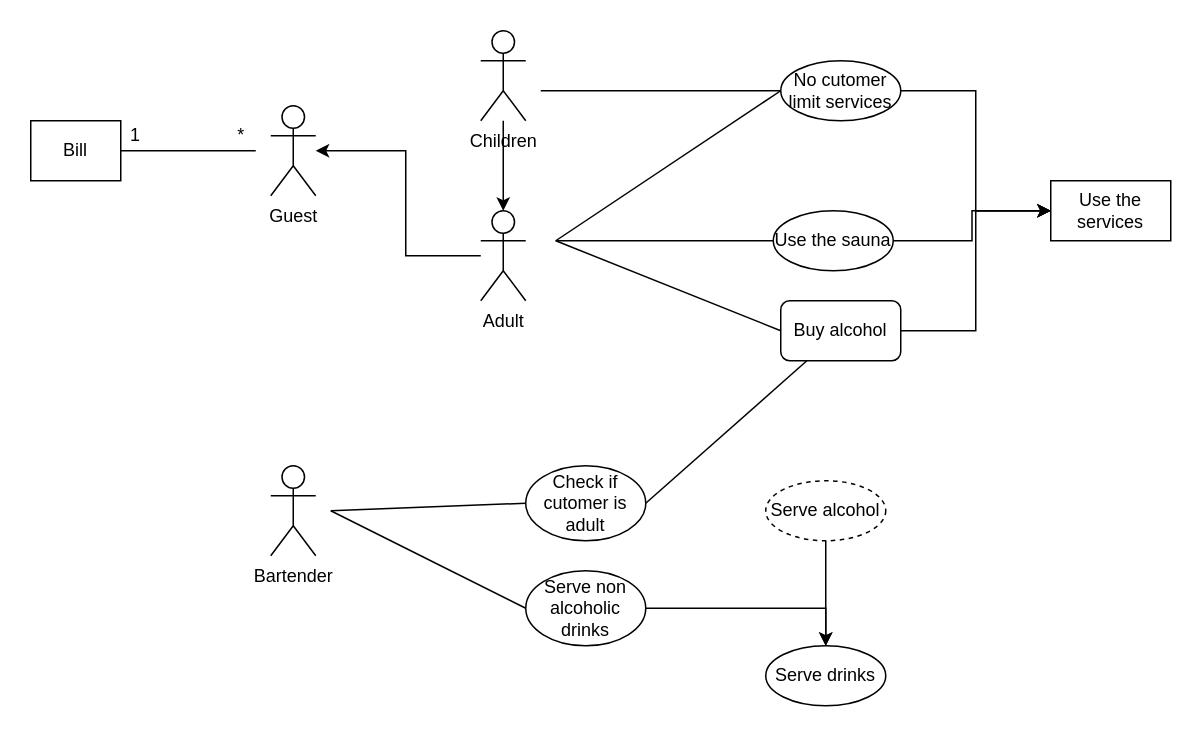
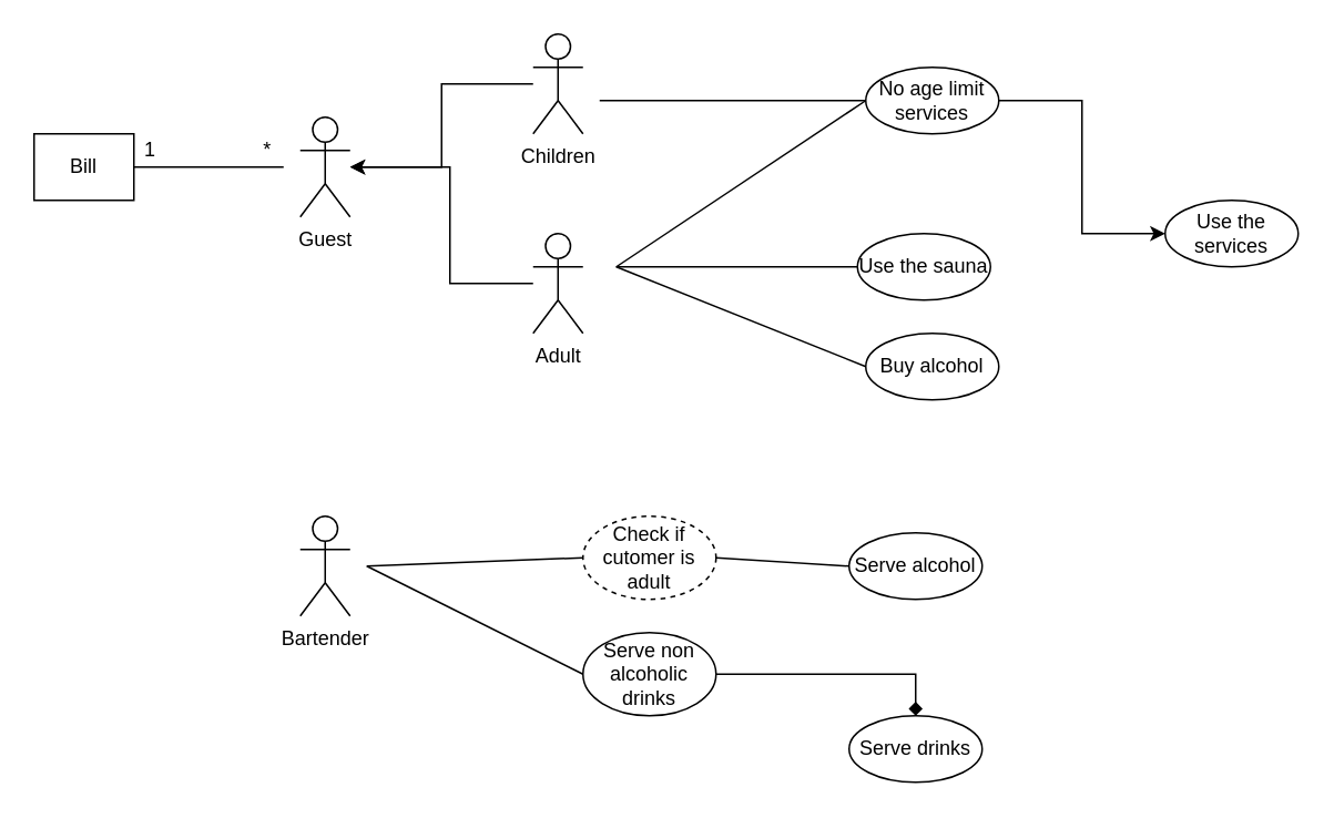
  <mxCell id="0" />
  <mxCell id="1" parent="0" />
  <mxCell id="2" value="Guest" style="shape=umlActor;verticalLabelPosition=bottom;verticalAlign=top;html=1;outlineConnect=0;fontFamily=Helvetica;" vertex="1" parent="1"><mxGeometry x="180" y="70" width="30" height="60" as="geometry" /></mxCell>
  <mxCell id="3" value="Bill" style="rounded=0;whiteSpace=wrap;html=1;gradientColor=none;fontFamily=Helvetica;" vertex="1" parent="1"><mxGeometry x="20" y="80" width="60" height="40" as="geometry" /></mxCell>
  <mxCell id="4" value="" style="endArrow=none;html=1;fontFamily=Helvetica;exitX=1;exitY=0.5;exitDx=0;exitDy=0;" edge="1" parent="1" source="3"><mxGeometry width="50" height="50" relative="1" as="geometry"><mxPoint x="390" y="210" as="sourcePoint" /><mxPoint x="170" y="100" as="targetPoint" /></mxGeometry></mxCell>
  <mxCell id="5" value="1" style="text;html=1;strokeColor=none;fillColor=none;align=center;verticalAlign=middle;whiteSpace=wrap;rounded=0;fontFamily=Helvetica;" vertex="1" parent="1"><mxGeometry x="70" y="80" width="40" height="20" as="geometry" /></mxCell>
  <mxCell id="6" value="*" style="text;html=1;align=center;verticalAlign=middle;resizable=0;points=[];autosize=1;fontFamily=Helvetica;" vertex="1" parent="1"><mxGeometry x="150" y="80" width="20" height="20" as="geometry" /></mxCell>
- <mxCell id="7" value="Use the services" style="whiteSpace=wrap;html=1;gradientColor=none;fontFamily=Helvetica;rounded=0;" vertex="1" parent="1"><mxGeometry x="700" y="120" width="80" height="40" as="geometry" /></mxCell>
- <mxCell id="8" style="edgeStyle=orthogonalEdgeStyle;rounded=0;orthogonalLoop=1;jettySize=auto;html=1;entryX=0;entryY=0.5;entryDx=0;entryDy=0;fontFamily=Helvetica;" edge="1" parent="1" source="9" target="7"><mxGeometry relative="1" as="geometry" /></mxCell>
+ <mxCell id="7" value="Use the services" style="ellipse;whiteSpace=wrap;html=1;gradientColor=none;fontFamily=Helvetica;" vertex="1" parent="1"><mxGeometry x="700" y="120" width="80" height="40" as="geometry" /></mxCell>
  <mxCell id="9" value="Use the sauna" style="ellipse;whiteSpace=wrap;html=1;gradientColor=none;fontFamily=Helvetica;" vertex="1" parent="1"><mxGeometry x="515" y="140" width="80" height="40" as="geometry" /></mxCell>
  <mxCell id="10" value="Bartender" style="shape=umlActor;verticalLabelPosition=bottom;verticalAlign=top;html=1;outlineConnect=0;gradientColor=none;fontFamily=Helvetica;" vertex="1" parent="1"><mxGeometry x="180" y="310" width="30" height="60" as="geometry" /></mxCell>
- <mxCell id="11" style="edgeStyle=orthogonalEdgeStyle;rounded=0;orthogonalLoop=1;jettySize=auto;html=1;fontFamily=Helvetica;" edge="1" parent="1" source="12" target="14"><mxGeometry relative="1" as="geometry" /></mxCell>
+ <mxCell id="11" style="edgeStyle=orthogonalEdgeStyle;rounded=0;orthogonalLoop=1;jettySize=auto;html=1;fontFamily=Helvetica;" edge="1" parent="1" source="12" target="2"><mxGeometry relative="1" as="geometry" /></mxCell>
  <mxCell id="12" value="Children" style="shape=umlActor;verticalLabelPosition=bottom;verticalAlign=top;html=1;outlineConnect=0;gradientColor=none;fontFamily=Helvetica;" vertex="1" parent="1"><mxGeometry x="320" y="20" width="30" height="60" as="geometry" /></mxCell>
  <mxCell id="13" style="edgeStyle=orthogonalEdgeStyle;rounded=0;orthogonalLoop=1;jettySize=auto;html=1;fontFamily=Helvetica;" edge="1" parent="1" source="14"><mxGeometry relative="1" as="geometry"><mxPoint x="210" y="100" as="targetPoint" /><Array as="points"><mxPoint x="270" y="170" /><mxPoint x="270" y="100" /></Array></mxGeometry></mxCell>
  <mxCell id="14" value="Adult" style="shape=umlActor;verticalLabelPosition=bottom;verticalAlign=top;html=1;outlineConnect=0;gradientColor=none;fontFamily=Helvetica;" vertex="1" parent="1"><mxGeometry x="320" y="140" width="30" height="60" as="geometry" /></mxCell>
- <mxCell id="15" style="edgeStyle=orthogonalEdgeStyle;rounded=0;orthogonalLoop=1;jettySize=auto;html=1;entryX=0;entryY=0.5;entryDx=0;entryDy=0;fontFamily=Helvetica;" edge="1" parent="1" source="16" target="7"><mxGeometry relative="1" as="geometry" /></mxCell>
- <mxCell id="16" value="Buy alcohol" style="whiteSpace=wrap;html=1;gradientColor=none;fontFamily=Helvetica;rounded=1;" vertex="1" parent="1"><mxGeometry x="520" y="200" width="80" height="40" as="geometry" /></mxCell>
+ <mxCell id="16" value="Buy alcohol" style="ellipse;whiteSpace=wrap;html=1;gradientColor=none;fontFamily=Helvetica;" vertex="1" parent="1"><mxGeometry x="520" y="200" width="80" height="40" as="geometry" /></mxCell>
  <mxCell id="17" style="edgeStyle=orthogonalEdgeStyle;rounded=0;orthogonalLoop=1;jettySize=auto;html=1;entryX=0;entryY=0.5;entryDx=0;entryDy=0;fontFamily=Helvetica;" edge="1" parent="1" source="18" target="7"><mxGeometry relative="1" as="geometry" /></mxCell>
- <mxCell id="18" value="No cutomer limit services" style="ellipse;whiteSpace=wrap;html=1;gradientColor=none;fontFamily=Helvetica;" vertex="1" parent="1"><mxGeometry x="520" y="40" width="80" height="40" as="geometry" /></mxCell>
+ <mxCell id="18" value="No age limit services" style="ellipse;whiteSpace=wrap;html=1;gradientColor=none;fontFamily=Helvetica;" vertex="1" parent="1"><mxGeometry x="520" y="40" width="80" height="40" as="geometry" /></mxCell>
  <mxCell id="19" value="" style="endArrow=none;html=1;fontFamily=Helvetica;exitX=0;exitY=0.5;exitDx=0;exitDy=0;" edge="1" parent="1" source="18"><mxGeometry width="50" height="50" relative="1" as="geometry"><mxPoint x="390" y="190" as="sourcePoint" /><mxPoint x="360" y="60" as="targetPoint" /></mxGeometry></mxCell>
  <mxCell id="20" value="" style="endArrow=none;html=1;fontFamily=Helvetica;entryX=0;entryY=0.5;entryDx=0;entryDy=0;" edge="1" parent="1" target="18"><mxGeometry width="50" height="50" relative="1" as="geometry"><mxPoint x="370" y="160" as="sourcePoint" /><mxPoint x="440" y="140" as="targetPoint" /></mxGeometry></mxCell>
  <mxCell id="21" value="" style="endArrow=none;html=1;fontFamily=Helvetica;entryX=0;entryY=0.5;entryDx=0;entryDy=0;" edge="1" parent="1" target="9"><mxGeometry width="50" height="50" relative="1" as="geometry"><mxPoint x="370" y="160" as="sourcePoint" /><mxPoint x="440" y="140" as="targetPoint" /></mxGeometry></mxCell>
  <mxCell id="22" value="" style="endArrow=none;html=1;fontFamily=Helvetica;entryX=0;entryY=0.5;entryDx=0;entryDy=0;" edge="1" parent="1" target="16"><mxGeometry width="50" height="50" relative="1" as="geometry"><mxPoint x="370" y="160" as="sourcePoint" /><mxPoint x="440" y="140" as="targetPoint" /></mxGeometry></mxCell>
- <mxCell id="23" style="edgeStyle=orthogonalEdgeStyle;rounded=0;orthogonalLoop=1;jettySize=auto;html=1;entryX=0.5;entryY=0;entryDx=0;entryDy=0;fontFamily=Helvetica;" edge="1" parent="1" source="24" target="31"><mxGeometry relative="1" as="geometry" /></mxCell>
- <mxCell id="24" value="Serve alcohol" style="ellipse;whiteSpace=wrap;html=1;gradientColor=none;fontFamily=Helvetica;dashed=1;" vertex="1" parent="1"><mxGeometry x="510" y="320" width="80" height="40" as="geometry" /></mxCell>
- <mxCell id="25" style="edgeStyle=orthogonalEdgeStyle;rounded=0;orthogonalLoop=1;jettySize=auto;html=1;entryX=0.5;entryY=0;entryDx=0;entryDy=0;fontFamily=Helvetica;" edge="1" parent="1" source="26" target="31"><mxGeometry relative="1" as="geometry" /></mxCell>
+ <mxCell id="24" value="Serve alcohol" style="ellipse;whiteSpace=wrap;html=1;gradientColor=none;fontFamily=Helvetica;" vertex="1" parent="1"><mxGeometry x="510" y="320" width="80" height="40" as="geometry" /></mxCell>
+ <mxCell id="25" style="edgeStyle=orthogonalEdgeStyle;rounded=0;orthogonalLoop=1;jettySize=auto;html=1;entryX=0.5;entryY=0;entryDx=0;entryDy=0;fontFamily=Helvetica;endArrow=diamond;" edge="1" parent="1" source="26" target="31"><mxGeometry relative="1" as="geometry" /></mxCell>
  <mxCell id="26" value="Serve non alcoholic drinks" style="ellipse;whiteSpace=wrap;html=1;gradientColor=none;fontFamily=Helvetica;" vertex="1" parent="1"><mxGeometry x="350" y="380" width="80" height="50" as="geometry" /></mxCell>
- <mxCell id="27" value="Check if cutomer is adult" style="ellipse;whiteSpace=wrap;html=1;gradientColor=none;fontFamily=Helvetica;" vertex="1" parent="1"><mxGeometry x="350" y="310" width="80" height="50" as="geometry" /></mxCell>
+ <mxCell id="27" value="Check if cutomer is adult" style="ellipse;whiteSpace=wrap;html=1;gradientColor=none;fontFamily=Helvetica;dashed=1;" vertex="1" parent="1"><mxGeometry x="350" y="310" width="80" height="50" as="geometry" /></mxCell>
  <mxCell id="28" value="" style="endArrow=none;html=1;fontFamily=Helvetica;exitX=0;exitY=0.5;exitDx=0;exitDy=0;" edge="1" parent="1" source="27"><mxGeometry width="50" height="50" relative="1" as="geometry"><mxPoint x="390" y="310" as="sourcePoint" /><mxPoint x="220" y="340" as="targetPoint" /></mxGeometry></mxCell>
  <mxCell id="29" value="" style="endArrow=none;html=1;fontFamily=Helvetica;entryX=0;entryY=0.5;entryDx=0;entryDy=0;" edge="1" parent="1" target="26"><mxGeometry width="50" height="50" relative="1" as="geometry"><mxPoint x="220" y="340" as="sourcePoint" /><mxPoint x="440" y="260" as="targetPoint" /></mxGeometry></mxCell>
- <mxCell id="30" value="" style="endArrow=none;html=1;fontFamily=Helvetica;exitX=1;exitY=0.5;exitDx=0;exitDy=0;" edge="1" parent="1" source="27" target="16"><mxGeometry width="50" height="50" relative="1" as="geometry"><mxPoint x="390" y="310" as="sourcePoint" /><mxPoint x="440" y="260" as="targetPoint" /></mxGeometry></mxCell>
+ <mxCell id="30" value="" style="endArrow=none;html=1;fontFamily=Helvetica;exitX=1;exitY=0.5;exitDx=0;exitDy=0;entryX=0;entryY=0.5;entryDx=0;entryDy=0;" edge="1" parent="1" source="27" target="24"><mxGeometry width="50" height="50" relative="1" as="geometry"><mxPoint x="390" y="310" as="sourcePoint" /><mxPoint x="440" y="260" as="targetPoint" /></mxGeometry></mxCell>
  <mxCell id="31" value="Serve drinks" style="ellipse;whiteSpace=wrap;html=1;gradientColor=none;fontFamily=Helvetica;" vertex="1" parent="1"><mxGeometry x="510" y="430" width="80" height="40" as="geometry" /></mxCell>
